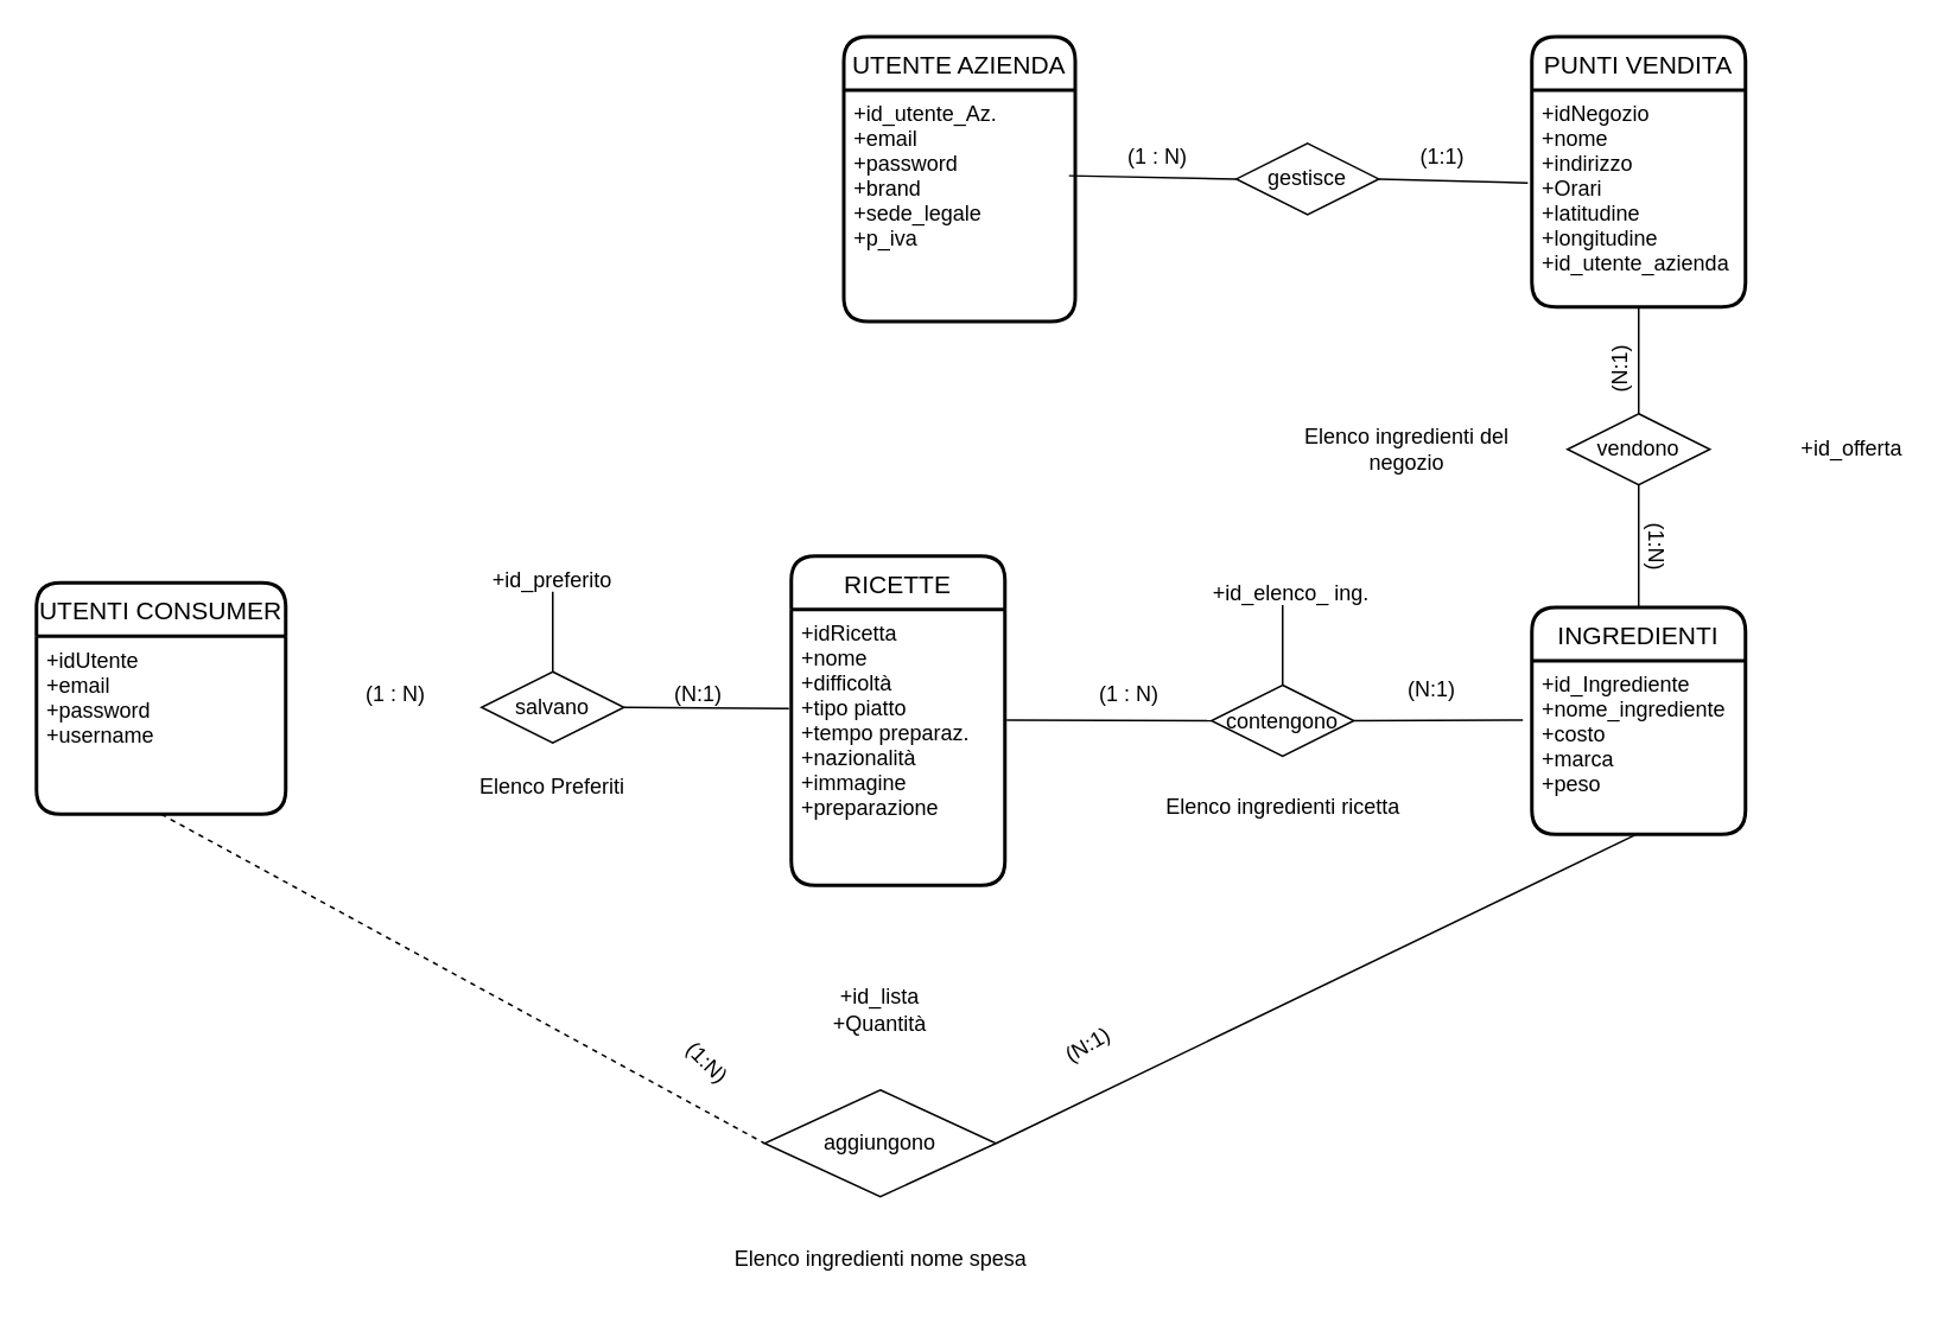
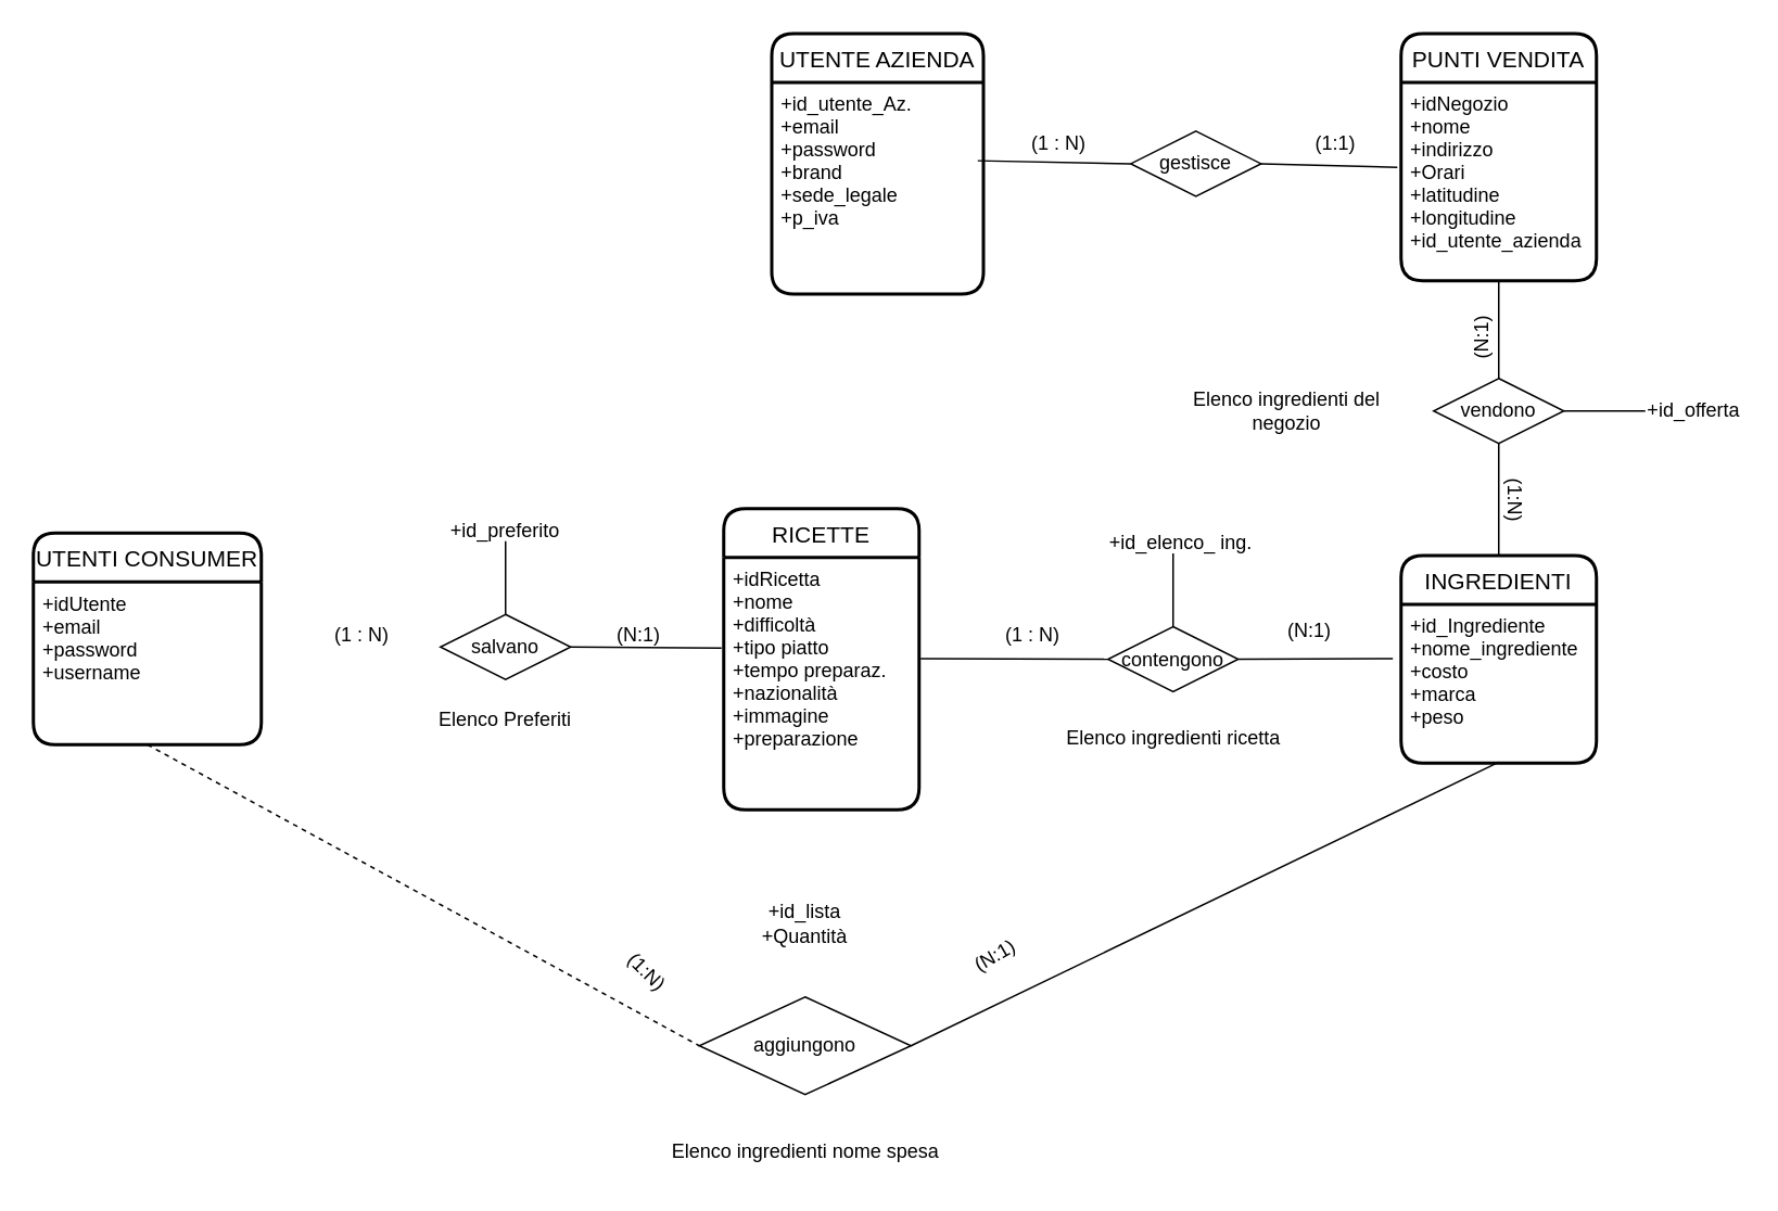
  <mxCell id="0" />
  <mxCell id="1" parent="0" />
  <mxCell id="2" value="UTENTI CONSUMER" style="swimlane;childLayout=stackLayout;horizontal=1;startSize=30;horizontalStack=0;rounded=1;fontSize=14;fontStyle=0;strokeWidth=2;resizeParent=0;resizeLast=1;shadow=0;dashed=0;align=center;" vertex="1" parent="1"><mxGeometry x="20" y="327" width="140" height="130" as="geometry" /></mxCell>
  <mxCell id="3" value="+idUtente &#10;+email &#10;+password &#10;+username" style="align=left;strokeColor=none;fillColor=none;spacingLeft=4;fontSize=12;verticalAlign=top;resizable=0;rotatable=0;part=1;" vertex="1" parent="2"><mxGeometry y="30" width="140" height="100" as="geometry" /></mxCell>
  <mxCell id="4" style="edgeStyle=orthogonalEdgeStyle;rounded=0;orthogonalLoop=1;jettySize=auto;html=1;exitX=0.5;exitY=1;exitDx=0;exitDy=0;" edge="1" parent="2" source="3" target="3"><mxGeometry relative="1" as="geometry" /></mxCell>
  <mxCell id="5" value="INGREDIENTI" style="swimlane;childLayout=stackLayout;horizontal=1;startSize=30;horizontalStack=0;rounded=1;fontSize=14;fontStyle=0;strokeWidth=2;resizeParent=0;resizeLast=1;shadow=0;dashed=0;align=center;" vertex="1" parent="1"><mxGeometry x="860" y="340.75" width="120" height="127.5" as="geometry" /></mxCell>
  <mxCell id="6" value="+id_Ingrediente&#10;+nome_ingrediente&#10;+costo&#10;+marca&#10;+peso" style="align=left;strokeColor=none;fillColor=none;spacingLeft=4;fontSize=12;verticalAlign=top;resizable=0;rotatable=0;part=1;" vertex="1" parent="5"><mxGeometry y="30" width="120" height="97.5" as="geometry" /></mxCell>
  <mxCell id="7" value="salvano" style="shape=rhombus;perimeter=rhombusPerimeter;whiteSpace=wrap;html=1;align=center;" vertex="1" parent="1"><mxGeometry x="270" y="377" width="80" height="40" as="geometry" /></mxCell>
  <mxCell id="8" value="contengono" style="shape=rhombus;perimeter=rhombusPerimeter;whiteSpace=wrap;html=1;align=center;" vertex="1" parent="1"><mxGeometry x="680" y="384.5" width="80" height="40" as="geometry" /></mxCell>
  <mxCell id="9" value="vendono" style="shape=rhombus;perimeter=rhombusPerimeter;whiteSpace=wrap;html=1;align=center;" vertex="1" parent="1"><mxGeometry x="880" y="232" width="80" height="40" as="geometry" /></mxCell>
  <mxCell id="10" value="" style="endArrow=none;html=1;rounded=0;exitX=1;exitY=0.5;exitDx=0;exitDy=0;entryX=-0.011;entryY=0.359;entryDx=0;entryDy=0;entryPerimeter=0;" edge="1" parent="1" source="7" target="14"><mxGeometry relative="1" as="geometry"><mxPoint x="390" y="437" as="sourcePoint" /><mxPoint x="430" y="409.5" as="targetPoint" /></mxGeometry></mxCell>
  <mxCell id="11" value="" style="endArrow=none;html=1;rounded=0;entryX=0;entryY=0.5;entryDx=0;entryDy=0;exitX=1.008;exitY=0.401;exitDx=0;exitDy=0;exitPerimeter=0;" edge="1" parent="1" source="14" target="8"><mxGeometry relative="1" as="geometry"><mxPoint x="618" y="414.5" as="sourcePoint" /><mxPoint x="688" y="414.5" as="targetPoint" /></mxGeometry></mxCell>
  <mxCell id="12" value="" style="endArrow=none;html=1;rounded=0;exitX=1;exitY=0.5;exitDx=0;exitDy=0;entryX=-0.042;entryY=0.343;entryDx=0;entryDy=0;entryPerimeter=0;" edge="1" parent="1" source="8" target="6"><mxGeometry relative="1" as="geometry"><mxPoint x="480" y="412" as="sourcePoint" /><mxPoint x="520" y="415" as="targetPoint" /></mxGeometry></mxCell>
  <mxCell id="13" value="RICETTE" style="swimlane;childLayout=stackLayout;horizontal=1;startSize=30;horizontalStack=0;rounded=1;fontSize=14;fontStyle=0;strokeWidth=2;resizeParent=0;resizeLast=1;shadow=0;dashed=0;align=center;" vertex="1" parent="1"><mxGeometry x="444" y="312" width="120" height="185" as="geometry" /></mxCell>
  <mxCell id="14" value="+idRicetta&#10;+nome&#10;+difficoltà&#10;+tipo piatto&#10;+tempo preparaz.&#10;+nazionalità&#10;+immagine&#10;+preparazione" style="align=left;strokeColor=none;fillColor=none;spacingLeft=4;fontSize=12;verticalAlign=top;resizable=0;rotatable=0;part=1;" vertex="1" parent="13"><mxGeometry y="30" width="120" height="155" as="geometry" /></mxCell>
  <mxCell id="15" value="(N:1)" style="text;html=1;strokeColor=none;fillColor=none;align=center;verticalAlign=middle;whiteSpace=wrap;rounded=0;" vertex="1" parent="1"><mxGeometry x="362" y="374.5" width="60" height="30" as="geometry" /></mxCell>
  <mxCell id="16" value="" style="endArrow=none;html=1;rounded=0;entryX=0.5;entryY=0;entryDx=0;entryDy=0;exitX=0.5;exitY=1;exitDx=0;exitDy=0;" edge="1" parent="1" source="9" target="5"><mxGeometry width="50" height="50" relative="1" as="geometry"><mxPoint x="610" y="412" as="sourcePoint" /><mxPoint x="660" y="362" as="targetPoint" /></mxGeometry></mxCell>
  <mxCell id="17" value="" style="endArrow=none;html=1;rounded=0;entryX=0.5;entryY=1;entryDx=0;entryDy=0;exitX=1;exitY=0.5;exitDx=0;exitDy=0;" edge="1" parent="1" source="35"><mxGeometry width="50" height="50" relative="1" as="geometry"><mxPoint x="920" y="534" as="sourcePoint" /><mxPoint x="920" y="467.75" as="targetPoint" /></mxGeometry></mxCell>
  <mxCell id="18" value="" style="endArrow=none;html=1;rounded=0;entryX=0;entryY=0.5;entryDx=0;entryDy=0;exitX=0.5;exitY=1;exitDx=0;exitDy=0;dashed=1;" edge="1" parent="1" source="3" target="35"><mxGeometry width="50" height="50" relative="1" as="geometry"><mxPoint x="920" y="652" as="sourcePoint" /><mxPoint x="920" y="572" as="targetPoint" /></mxGeometry></mxCell>
  <mxCell id="19" value="(1 : N)" style="text;html=1;strokeColor=none;fillColor=none;align=center;verticalAlign=middle;whiteSpace=wrap;rounded=0;" vertex="1" parent="1"><mxGeometry x="603.5" y="374.5" width="60" height="30" as="geometry" /></mxCell>
  <mxCell id="20" value="(N:1)" style="text;html=1;strokeColor=none;fillColor=none;align=center;verticalAlign=middle;whiteSpace=wrap;rounded=0;" vertex="1" parent="1"><mxGeometry x="774" y="372" width="60" height="30" as="geometry" /></mxCell>
  <mxCell id="21" value="(N:1)" style="text;html=1;strokeColor=none;fillColor=none;align=center;verticalAlign=middle;whiteSpace=wrap;rounded=0;rotation=-30;" vertex="1" parent="1"><mxGeometry x="581" y="572" width="60" height="30" as="geometry" /></mxCell>
  <mxCell id="22" value="(N:1)" style="text;html=1;strokeColor=none;fillColor=none;align=center;verticalAlign=middle;whiteSpace=wrap;rounded=0;rotation=-90;" vertex="1" parent="1"><mxGeometry x="880" y="192" width="60" height="30" as="geometry" /></mxCell>
  <mxCell id="23" value="(1:N)" style="text;html=1;strokeColor=none;fillColor=none;align=center;verticalAlign=middle;whiteSpace=wrap;rounded=0;rotation=90;" vertex="1" parent="1"><mxGeometry x="900" y="292" width="60" height="30" as="geometry" /></mxCell>
  <mxCell id="24" value="PUNTI VENDITA" style="swimlane;childLayout=stackLayout;horizontal=1;startSize=30;horizontalStack=0;rounded=1;fontSize=14;fontStyle=0;strokeWidth=2;resizeParent=0;resizeLast=1;shadow=0;dashed=0;align=center;" vertex="1" parent="1"><mxGeometry x="860" y="20.13" width="120" height="151.87" as="geometry" /></mxCell>
  <mxCell id="25" value="+idNegozio&#10;+nome&#10;+indirizzo&#10;+Orari&#10;+latitudine&#10;+longitudine&#10;+id_utente_azienda" style="align=left;strokeColor=none;fillColor=none;spacingLeft=4;fontSize=12;verticalAlign=top;resizable=0;rotatable=0;part=1;" vertex="1" parent="24"><mxGeometry y="30" width="120" height="121.87" as="geometry" /></mxCell>
  <mxCell id="26" value="" style="endArrow=none;html=1;rounded=0;entryX=0.5;entryY=1;entryDx=0;entryDy=0;exitX=0.5;exitY=0;exitDx=0;exitDy=0;" edge="1" parent="1" source="9" target="25"><mxGeometry width="50" height="50" relative="1" as="geometry"><mxPoint x="540" y="212" as="sourcePoint" /><mxPoint x="590" y="162" as="targetPoint" /></mxGeometry></mxCell>
  <mxCell id="27" value="gestisce" style="shape=rhombus;perimeter=rhombusPerimeter;whiteSpace=wrap;html=1;align=center;" vertex="1" parent="1"><mxGeometry x="694" y="80.13" width="80" height="40" as="geometry" /></mxCell>
- <mxCell id="28" value="(1:1)" style="text;html=1;strokeColor=none;fillColor=none;align=center;verticalAlign=middle;whiteSpace=wrap;rounded=0;" vertex="1" parent="1"><mxGeometry x="780" y="73.25" width="60" height="30" as="geometry" /></mxCell>
+ <mxCell id="28" value="(1:1)" style="text;html=1;strokeColor=none;fillColor=none;align=center;verticalAlign=middle;whiteSpace=wrap;rounded=0;" vertex="1" parent="1"><mxGeometry x="790" y="73.25" width="60" height="30" as="geometry" /></mxCell>
  <mxCell id="29" value="" style="endArrow=none;html=1;rounded=0;exitX=0;exitY=0.5;exitDx=0;exitDy=0;" edge="1" parent="1" source="27"><mxGeometry width="50" height="50" relative="1" as="geometry"><mxPoint x="570" y="148.25" as="sourcePoint" /><mxPoint x="600" y="98.25" as="targetPoint" /></mxGeometry></mxCell>
  <mxCell id="30" value="" style="endArrow=none;html=1;rounded=0;entryX=1;entryY=0.5;entryDx=0;entryDy=0;exitX=-0.019;exitY=0.428;exitDx=0;exitDy=0;exitPerimeter=0;" edge="1" parent="1" source="25" target="27"><mxGeometry width="50" height="50" relative="1" as="geometry"><mxPoint x="704" y="108.25" as="sourcePoint" /><mxPoint x="610" y="113.25" as="targetPoint" /></mxGeometry></mxCell>
  <mxCell id="31" value="(1 : N)" style="text;html=1;strokeColor=none;fillColor=none;align=center;verticalAlign=middle;whiteSpace=wrap;rounded=0;" vertex="1" parent="1"><mxGeometry x="620" y="73.25" width="60" height="30" as="geometry" /></mxCell>
  <mxCell id="32" value="UTENTE AZIENDA" style="swimlane;childLayout=stackLayout;horizontal=1;startSize=30;horizontalStack=0;rounded=1;fontSize=14;fontStyle=0;strokeWidth=2;resizeParent=0;resizeLast=1;shadow=0;dashed=0;align=center;" vertex="1" parent="1"><mxGeometry x="473.5" y="20.13" width="130" height="160" as="geometry" /></mxCell>
  <mxCell id="33" value="+id_utente_Az.&#10;+email&#10;+password&#10;+brand&#10;+sede_legale&#10;+p_iva" style="align=left;strokeColor=none;fillColor=none;spacingLeft=4;fontSize=12;verticalAlign=top;resizable=0;rotatable=0;part=1;" vertex="1" parent="32"><mxGeometry y="30" width="130" height="130" as="geometry" /></mxCell>
  <mxCell id="34" value="(1 : N)" style="text;html=1;strokeColor=none;fillColor=none;align=center;verticalAlign=middle;whiteSpace=wrap;rounded=0;" vertex="1" parent="1"><mxGeometry x="192" y="374.5" width="60" height="30" as="geometry" /></mxCell>
  <mxCell id="35" value="aggiungono" style="shape=rhombus;perimeter=rhombusPerimeter;whiteSpace=wrap;html=1;align=center;" vertex="1" parent="1"><mxGeometry x="429" y="612" width="130" height="60" as="geometry" /></mxCell>
  <mxCell id="36" value="(1:N)" style="text;html=1;strokeColor=none;fillColor=none;align=center;verticalAlign=middle;whiteSpace=wrap;rounded=0;rotation=45;" vertex="1" parent="1"><mxGeometry x="367" y="582" width="60" height="30" as="geometry" /></mxCell>
  <mxCell id="37" value="+id_lista&lt;br&gt;+Quantità" style="text;html=1;strokeColor=none;fillColor=none;align=center;verticalAlign=middle;whiteSpace=wrap;rounded=0;" vertex="1" parent="1"><mxGeometry x="464" y="552" width="60" height="30" as="geometry" /></mxCell>
  <mxCell id="38" value="" style="endArrow=none;html=1;rounded=0;exitX=0.5;exitY=0;exitDx=0;exitDy=0;" edge="1" parent="1" source="7"><mxGeometry width="50" height="50" relative="1" as="geometry"><mxPoint x="390" y="422" as="sourcePoint" /><mxPoint x="310" y="332" as="targetPoint" /></mxGeometry></mxCell>
  <mxCell id="39" value="+id_preferito" style="text;html=1;strokeColor=none;fillColor=none;align=center;verticalAlign=middle;whiteSpace=wrap;rounded=0;" vertex="1" parent="1"><mxGeometry x="270" y="310.75" width="80" height="30" as="geometry" /></mxCell>
  <mxCell id="40" value="" style="endArrow=none;html=1;rounded=0;exitX=0.5;exitY=0;exitDx=0;exitDy=0;" edge="1" parent="1"><mxGeometry width="50" height="50" relative="1" as="geometry"><mxPoint x="720" y="384.5" as="sourcePoint" /><mxPoint x="720" y="339.5" as="targetPoint" /></mxGeometry></mxCell>
  <mxCell id="41" value="+id_elenco_ ing." style="text;html=1;strokeColor=none;fillColor=none;align=center;verticalAlign=middle;whiteSpace=wrap;rounded=0;" vertex="1" parent="1"><mxGeometry x="680" y="318.25" width="90" height="30" as="geometry" /></mxCell>
+ <mxCell id="42" value="" style="endArrow=none;html=1;rounded=0;exitX=1;exitY=0.5;exitDx=0;exitDy=0;" edge="1" parent="1" source="9" target="43"><mxGeometry width="50" height="50" relative="1" as="geometry"><mxPoint x="930" y="262" as="sourcePoint" /><mxPoint x="1020" y="252" as="targetPoint" /></mxGeometry></mxCell>
  <mxCell id="43" value="+id_offerta" style="text;html=1;strokeColor=none;fillColor=none;align=center;verticalAlign=middle;whiteSpace=wrap;rounded=0;" vertex="1" parent="1"><mxGeometry x="1010" y="237" width="60" height="30" as="geometry" /></mxCell>
  <mxCell id="44" value="Elenco ingredienti del negozio" style="text;html=1;strokeColor=none;fillColor=none;align=center;verticalAlign=middle;whiteSpace=wrap;rounded=0;" vertex="1" parent="1"><mxGeometry x="710" y="237" width="160" height="30" as="geometry" /></mxCell>
  <mxCell id="45" value="Elenco ingredienti ricetta" style="text;html=1;strokeColor=none;fillColor=none;align=center;verticalAlign=middle;whiteSpace=wrap;rounded=0;" vertex="1" parent="1"><mxGeometry x="647.5" y="438.25" width="145" height="30" as="geometry" /></mxCell>
  <mxCell id="46" value="Elenco ingredienti nome spesa" style="text;html=1;strokeColor=none;fillColor=none;align=center;verticalAlign=middle;whiteSpace=wrap;rounded=0;" vertex="1" parent="1"><mxGeometry x="402.5" y="692" width="183" height="30" as="geometry" /></mxCell>
  <mxCell id="47" value="Elenco Preferiti" style="text;html=1;strokeColor=none;fillColor=none;align=center;verticalAlign=middle;whiteSpace=wrap;rounded=0;" vertex="1" parent="1"><mxGeometry x="235" y="427" width="150" height="30" as="geometry" /></mxCell>
